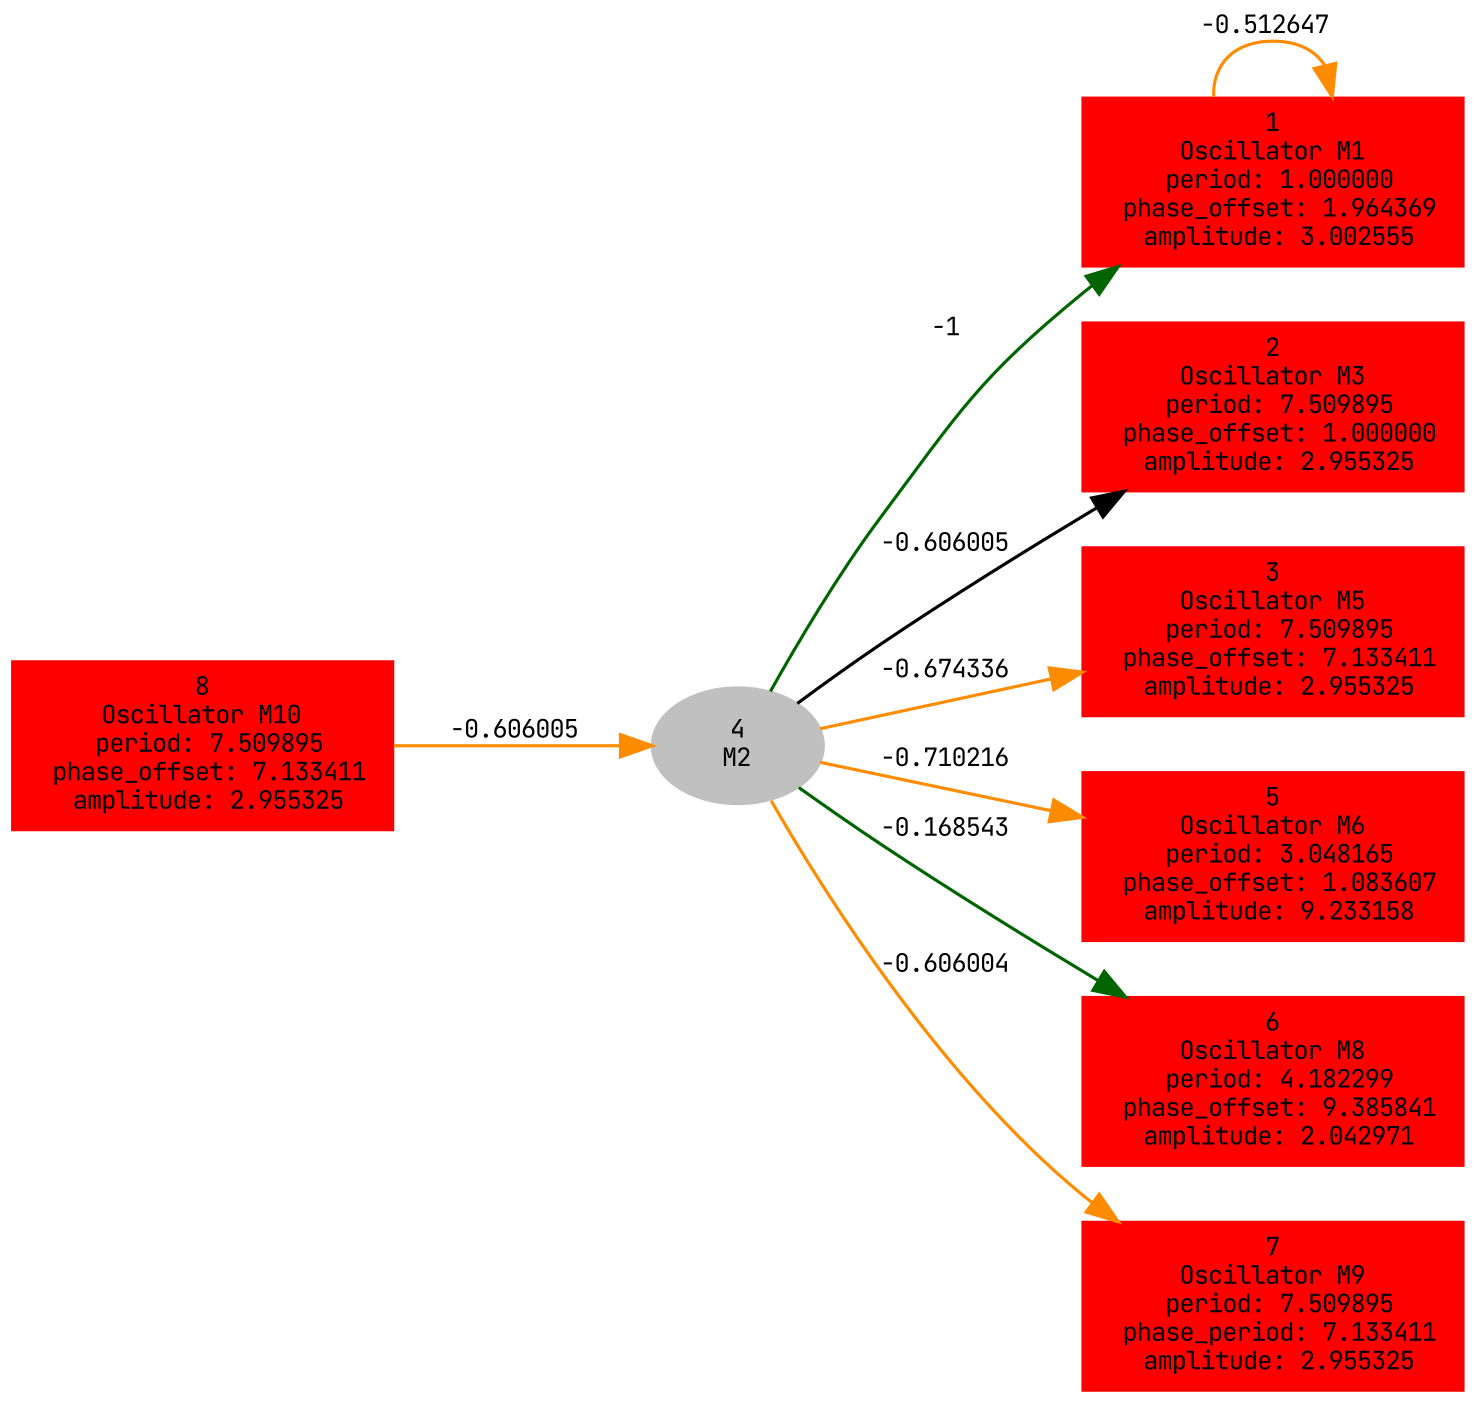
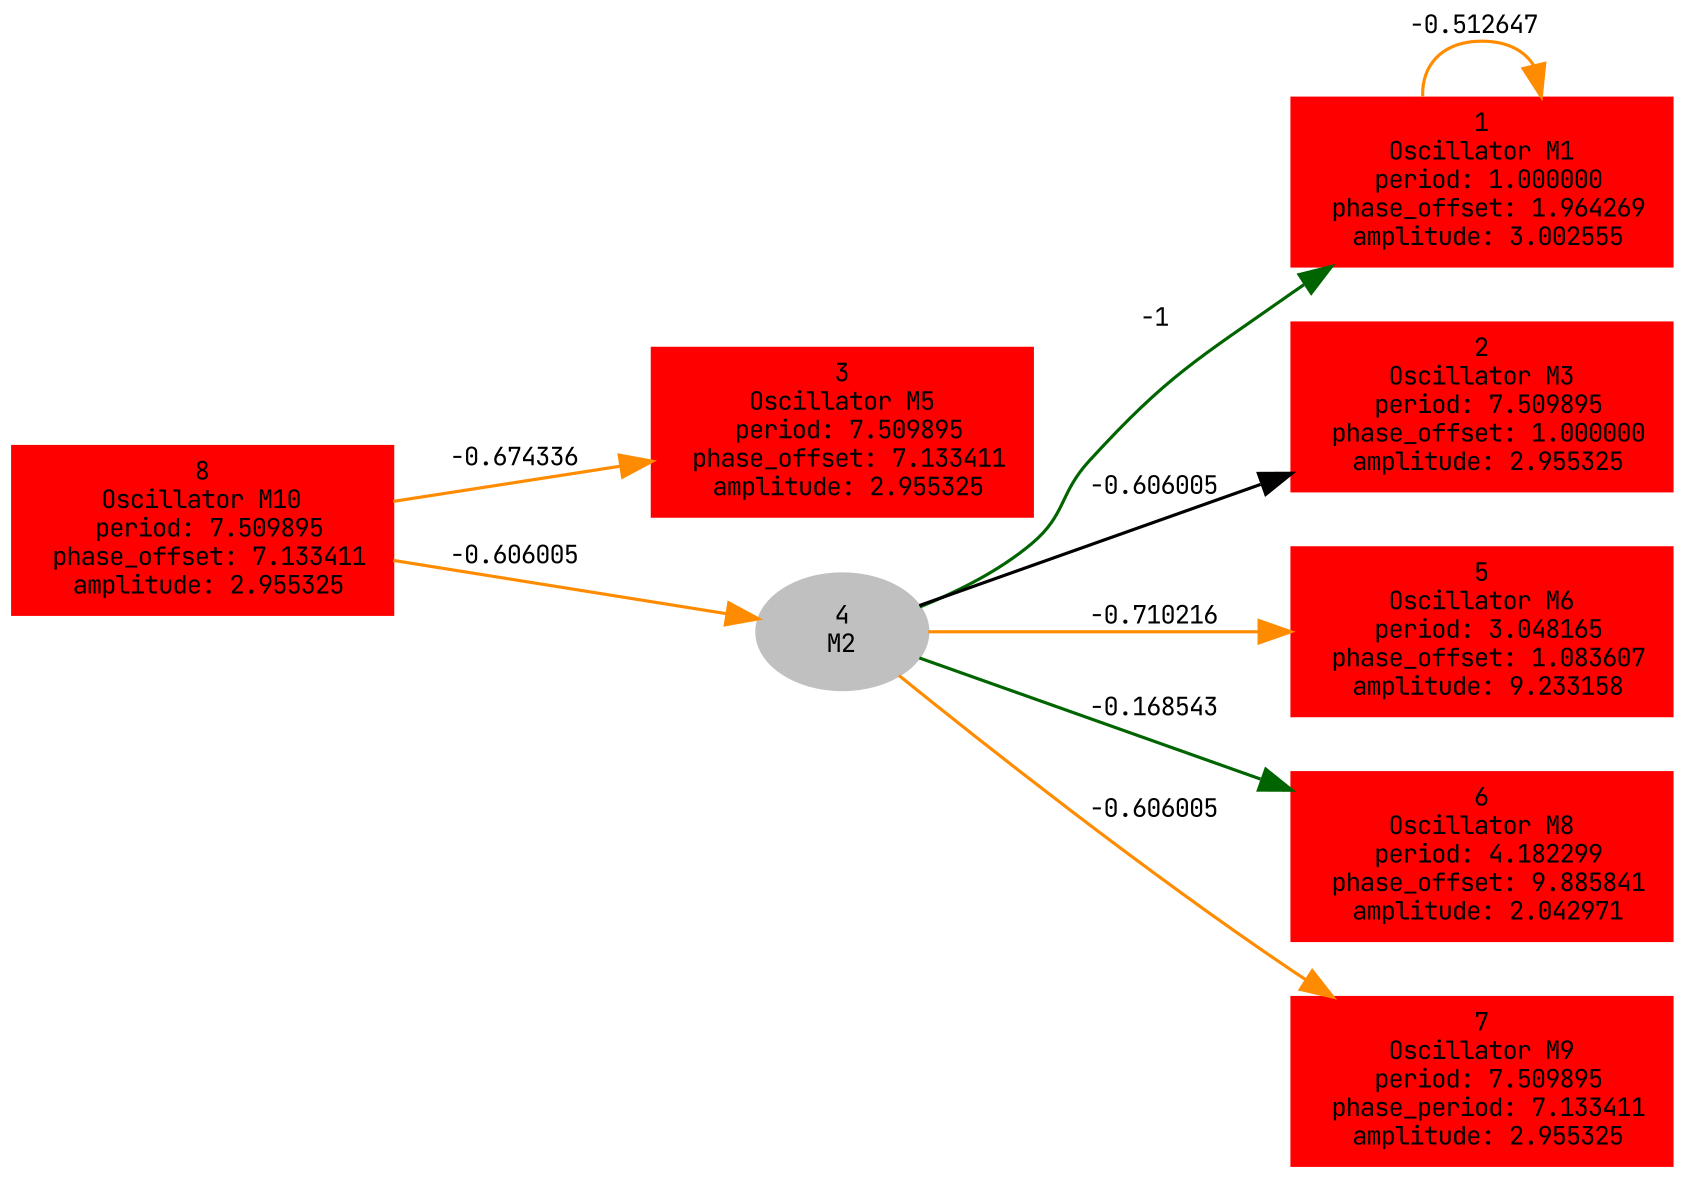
  digraph {
    fontname="JetBrains Mono"
    forcelabels=true
    rankdir=LR
    node [color=red fontname="JetBrains Mono" fontsize=8 shape=box style=filled]
    edge [color=darkorange fontname="JetBrains Mono" fontsize=8]
-   n1 [label=<1<BR />Oscillator M1<BR /> period: 1.000000<BR /> phase_offset: 1.964369<BR /> amplitude: 3.002555>]
+   n1 [label=<1<BR />Oscillator M1<BR /> period: 1.000000<BR /> phase_offset: 1.964269<BR /> amplitude: 3.002555>]
    n2 [label=<2<BR />Oscillator M3<BR /> period: 7.509895<BR /> phase_offset: 1.000000<BR /> amplitude: 2.955325>]
    n3 [label=<3<BR />Oscillator M5<BR /> period: 7.509895<BR /> phase_offset: 7.133411<BR /> amplitude: 2.955325>]
    n4 [color=grey label=<4<BR/>M2> shape=""]
    n5 [label=<5<BR />Oscillator M6<BR /> period: 3.048165<BR /> phase_offset: 1.083607<BR /> amplitude: 9.233158>]
-   n6 [label=<6<BR />Oscillator M8<BR /> period: 4.182299<BR /> phase_offset: 9.385841<BR /> amplitude: 2.042971>]
+   n6 [label=<6<BR />Oscillator M8<BR /> period: 4.182299<BR /> phase_offset: 9.885841<BR /> amplitude: 2.042971>]
    n7 [label=<7<BR />Oscillator M9<BR /> period: 7.509895<BR /> phase_period: 7.133411<BR /> amplitude: 2.955325>]
    n8 [label=<8<BR />Oscillator M10<BR /> period: 7.509895<BR /> phase_offset: 7.133411<BR /> amplitude: 2.955325>]
    n1 -> n1 [label="-0.512647 "]
    n4 -> n1 [color=darkgreen label="-1 "]
    n4 -> n2 [color=black label="-0.606005 "]
-   n4 -> n3 [label="-0.674336 "]
+   n8 -> n3 [label="-0.674336 "]
    n4 -> n5 [label="-0.710216 "]
    n4 -> n6 [color=darkgreen label="-0.168543 "]
-   n4 -> n7 [label="-0.606004 "]
+   n4 -> n7 [label="-0.606005 "]
    n8 -> n4 [label="-0.606005 "]
  }
